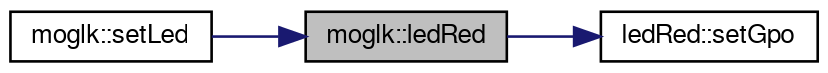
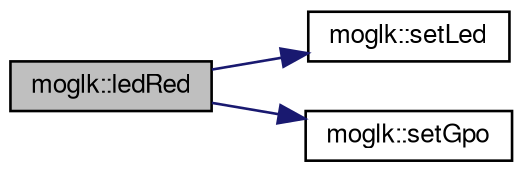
  digraph {
    rankdir=LR
    node [color=black fillcolor=white fontname=FreeSans fontsize=10 shape=record style=filled]
    edge [color=midnightblue fontname=FreeSans fontsize=10 labelfontname=FreeSans labelfontsize=10 style=solid]
    n1 [fillcolor=grey75 fontcolor=black height=0.2 label="moglk::ledRed" width=0.4]
    n2 [height=0.2 label="moglk::setLed" width=0.4]
-   n3 [height=0.2 label="ledRed::setGpo" width=0.4]
-   n2 -> n1
+   n3 [height=0.2 label="moglk::setGpo" width=0.4]
+   n1 -> n2
    n1 -> n3
  }
